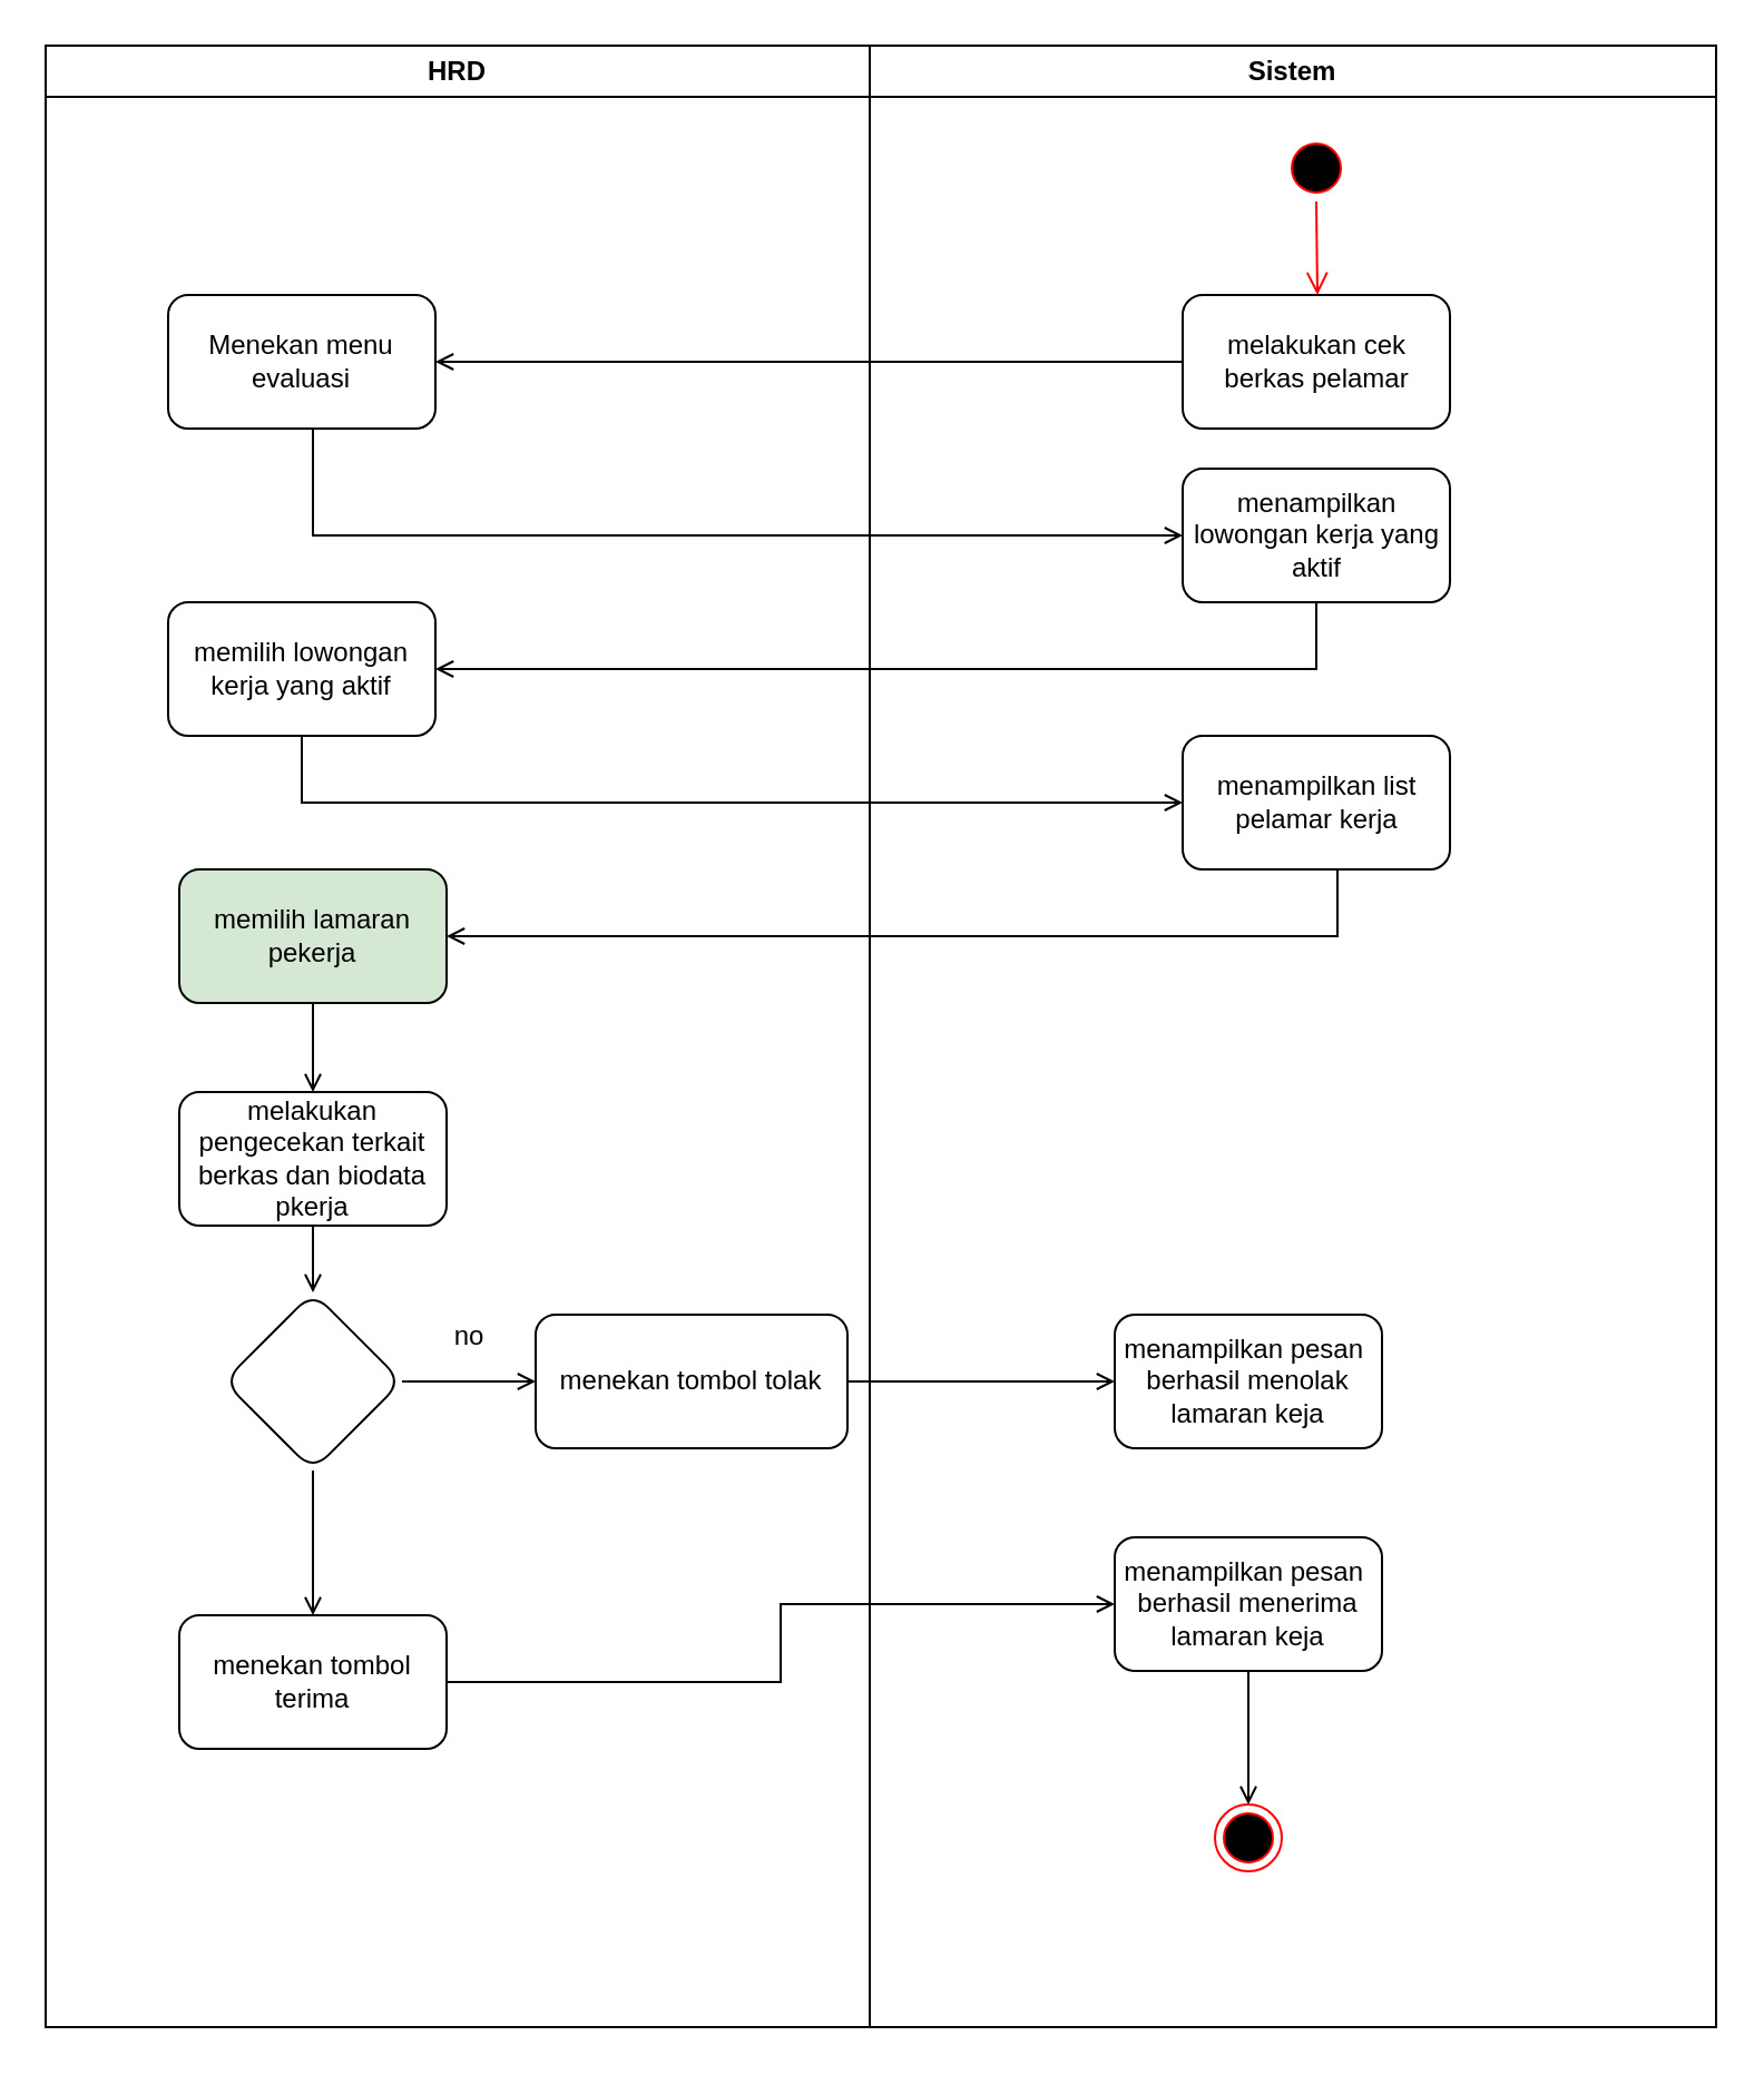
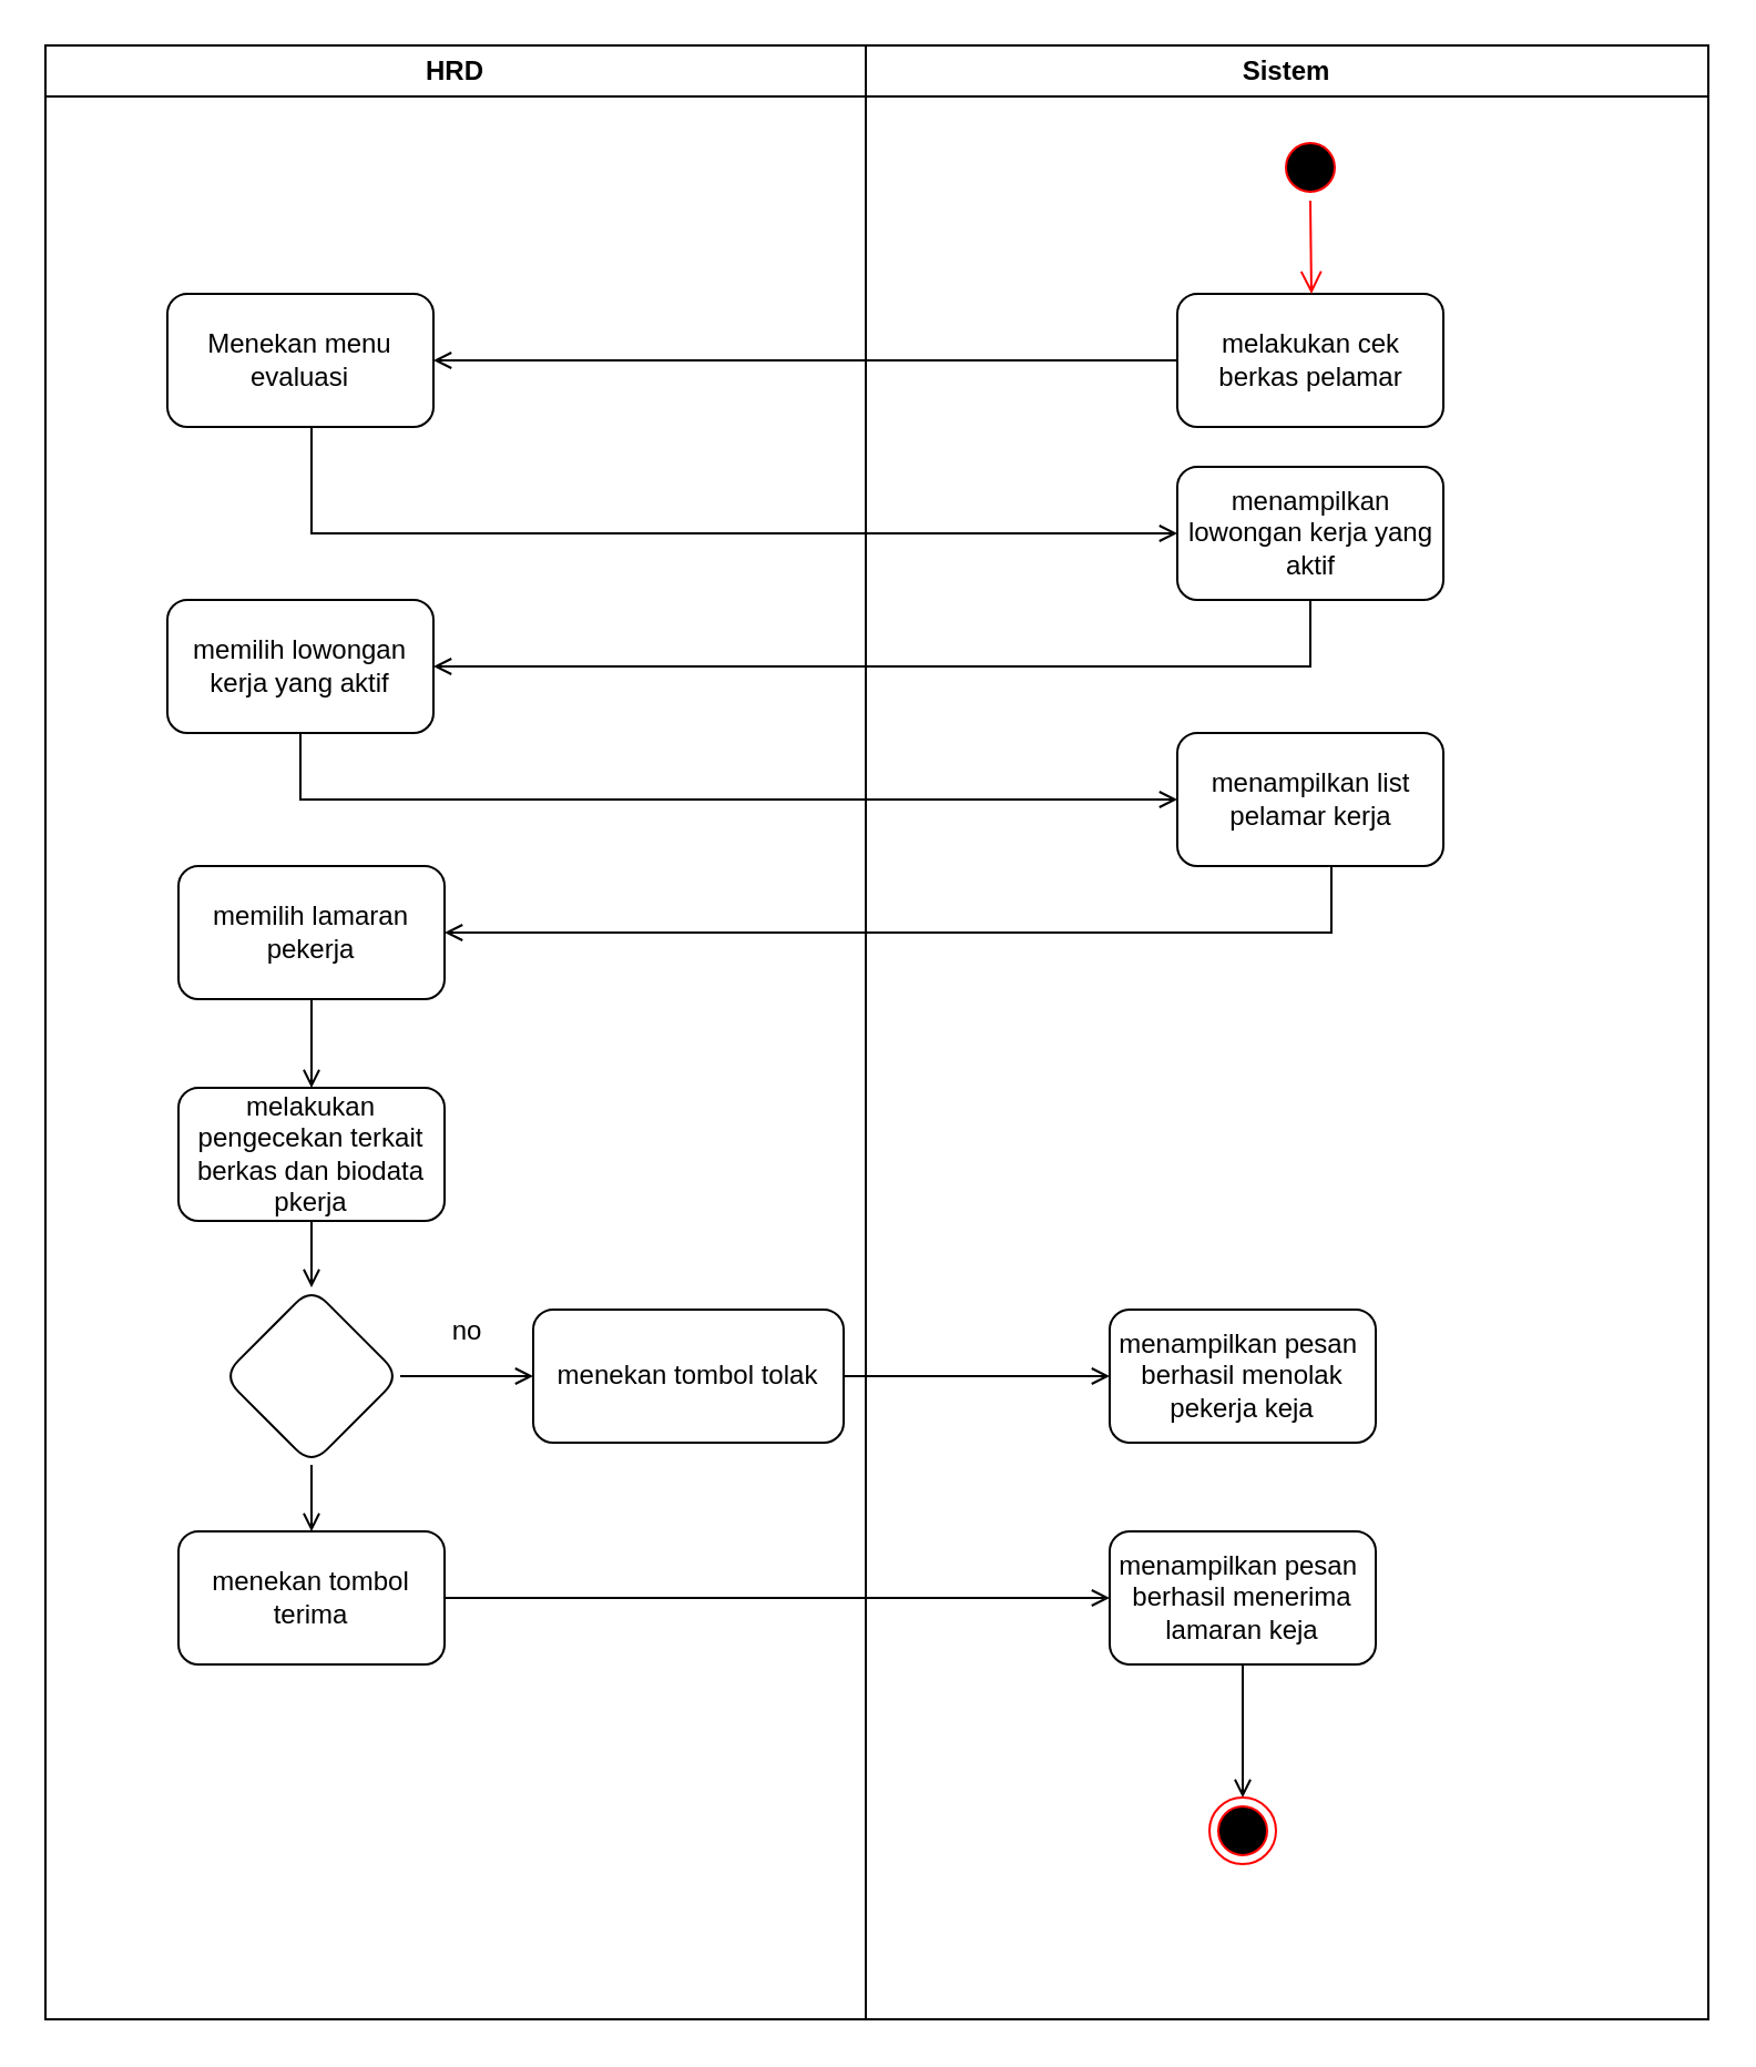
  <mxCell id="0" />
  <mxCell id="1" parent="0" />
  <mxCell id="2" value="HRD" style="swimlane;whiteSpace=wrap;startSize=23;" parent="1" vertex="1"><mxGeometry x="20" y="20" width="370" height="890" as="geometry" /></mxCell>
  <mxCell id="3" value="Menekan menu evaluasi" style="rounded=1;whiteSpace=wrap;html=1;" parent="2" vertex="1"><mxGeometry x="55" y="112" width="120" height="60" as="geometry" /></mxCell>
  <mxCell id="4" value="memilih lowongan kerja yang aktif" style="whiteSpace=wrap;html=1;rounded=1;" parent="2" vertex="1"><mxGeometry x="55" y="250" width="120" height="60" as="geometry" /></mxCell>
  <mxCell id="5" value="" style="edgeStyle=orthogonalEdgeStyle;rounded=0;orthogonalLoop=1;jettySize=auto;html=1;endArrow=open;endFill=0;" parent="2" source="6" target="8" edge="1"><mxGeometry relative="1" as="geometry" /></mxCell>
- <mxCell id="6" value="memilih lamaran pekerja" style="whiteSpace=wrap;html=1;rounded=1;fillColor=#d5e8d4;" parent="2" vertex="1"><mxGeometry x="60" y="370" width="120" height="60" as="geometry" /></mxCell>
+ <mxCell id="6" value="memilih lamaran pekerja" style="whiteSpace=wrap;html=1;rounded=1;" parent="2" vertex="1"><mxGeometry x="60" y="370" width="120" height="60" as="geometry" /></mxCell>
  <mxCell id="7" value="" style="edgeStyle=orthogonalEdgeStyle;rounded=0;orthogonalLoop=1;jettySize=auto;html=1;endArrow=open;endFill=0;" parent="2" source="8" target="11" edge="1"><mxGeometry relative="1" as="geometry" /></mxCell>
  <mxCell id="8" value="melakukan pengecekan terkait berkas dan biodata pkerja" style="whiteSpace=wrap;html=1;rounded=1;" parent="2" vertex="1"><mxGeometry x="60" y="470" width="120" height="60" as="geometry" /></mxCell>
  <mxCell id="9" value="" style="edgeStyle=orthogonalEdgeStyle;rounded=0;orthogonalLoop=1;jettySize=auto;html=1;endArrow=open;endFill=0;" parent="2" source="11" target="12" edge="1"><mxGeometry relative="1" as="geometry" /></mxCell>
  <mxCell id="10" value="" style="edgeStyle=orthogonalEdgeStyle;rounded=0;orthogonalLoop=1;jettySize=auto;html=1;endArrow=open;endFill=0;" parent="2" source="11" target="13" edge="1"><mxGeometry relative="1" as="geometry" /></mxCell>
  <mxCell id="11" value="" style="rhombus;whiteSpace=wrap;html=1;rounded=1;" parent="2" vertex="1"><mxGeometry x="80" y="560" width="80" height="80" as="geometry" /></mxCell>
  <mxCell id="12" value="menekan tombol tolak" style="whiteSpace=wrap;html=1;rounded=1;" parent="2" vertex="1"><mxGeometry x="220" y="570" width="140" height="60" as="geometry" /></mxCell>
- <mxCell id="13" value="menekan tombol terima" style="whiteSpace=wrap;html=1;rounded=1;" parent="2" vertex="1"><mxGeometry x="60" y="705" width="120" height="60" as="geometry" /></mxCell>
+ <mxCell id="13" value="menekan tombol terima" style="whiteSpace=wrap;html=1;rounded=1;" parent="2" vertex="1"><mxGeometry x="60" y="670" width="120" height="60" as="geometry" /></mxCell>
  <mxCell id="14" value="Sistem" style="swimlane;whiteSpace=wrap" parent="1" vertex="1"><mxGeometry x="390" y="20" width="380" height="890" as="geometry" /></mxCell>
  <mxCell id="15" value="melakukan cek berkas pelamar" style="whiteSpace=wrap;html=1;fillColor=rgb(255, 255, 255);strokeColor=rgb(0, 0, 0);fontColor=rgb(0, 0, 0);rounded=1;" parent="14" vertex="1"><mxGeometry x="140.5" y="112" width="120" height="60" as="geometry" /></mxCell>
  <mxCell id="16" value="" style="ellipse;shape=startState;fillColor=#000000;strokeColor=#ff0000;" parent="14" vertex="1"><mxGeometry x="185.5" y="40" width="30" height="30" as="geometry" /></mxCell>
  <mxCell id="17" value="" style="edgeStyle=elbowEdgeStyle;elbow=horizontal;verticalAlign=bottom;endArrow=open;endSize=8;strokeColor=#FF0000;endFill=1;rounded=0;entryX=0.5;entryY=0;entryDx=0;entryDy=0;" parent="14" source="16" target="15" edge="1"><mxGeometry x="-270" y="40" as="geometry"><mxPoint x="-254.833" y="110" as="targetPoint" /></mxGeometry></mxCell>
  <mxCell id="18" value="menampilkan lowongan kerja yang aktif" style="whiteSpace=wrap;html=1;rounded=1;" parent="14" vertex="1"><mxGeometry x="140.5" y="190" width="120" height="60" as="geometry" /></mxCell>
  <mxCell id="19" value="menampilkan list pelamar kerja" style="whiteSpace=wrap;html=1;rounded=1;" parent="14" vertex="1"><mxGeometry x="140.5" y="310" width="120" height="60" as="geometry" /></mxCell>
- <mxCell id="20" value="menampilkan pesan&amp;nbsp;&lt;br&gt;berhasil menolak lamaran keja" style="whiteSpace=wrap;html=1;rounded=1;" parent="14" vertex="1"><mxGeometry x="110" y="570" width="120" height="60" as="geometry" /></mxCell>
+ <mxCell id="20" value="menampilkan pesan&amp;nbsp;&lt;br&gt;berhasil menolak pekerja keja" style="whiteSpace=wrap;html=1;rounded=1;" parent="14" vertex="1"><mxGeometry x="110" y="570" width="120" height="60" as="geometry" /></mxCell>
  <mxCell id="21" style="edgeStyle=orthogonalEdgeStyle;rounded=0;orthogonalLoop=1;jettySize=auto;html=1;entryX=0.5;entryY=0;entryDx=0;entryDy=0;endArrow=open;endFill=0;" parent="14" source="22" target="23" edge="1"><mxGeometry relative="1" as="geometry" /></mxCell>
  <mxCell id="22" value="menampilkan pesan&amp;nbsp;&lt;br style=&quot;border-color: var(--border-color);&quot;&gt;berhasil menerima lamaran keja" style="whiteSpace=wrap;html=1;rounded=1;" parent="14" vertex="1"><mxGeometry x="110" y="670" width="120" height="60" as="geometry" /></mxCell>
  <mxCell id="23" value="" style="ellipse;html=1;shape=endState;fillColor=#000000;strokeColor=#ff0000;" parent="14" vertex="1"><mxGeometry x="155" y="790" width="30" height="30" as="geometry" /></mxCell>
  <mxCell id="24" style="edgeStyle=orthogonalEdgeStyle;rounded=0;orthogonalLoop=1;jettySize=auto;html=1;entryX=1;entryY=0.5;entryDx=0;entryDy=0;endArrow=open;endFill=0;" parent="1" source="15" target="3" edge="1"><mxGeometry relative="1" as="geometry" /></mxCell>
  <mxCell id="25" value="" style="edgeStyle=orthogonalEdgeStyle;rounded=0;orthogonalLoop=1;jettySize=auto;html=1;endArrow=open;endFill=0;" parent="1" source="3" target="18" edge="1"><mxGeometry relative="1" as="geometry"><Array as="points"><mxPoint x="140" y="240" /></Array></mxGeometry></mxCell>
  <mxCell id="26" value="" style="edgeStyle=orthogonalEdgeStyle;rounded=0;orthogonalLoop=1;jettySize=auto;html=1;endArrow=open;endFill=0;" parent="1" source="18" target="4" edge="1"><mxGeometry relative="1" as="geometry"><Array as="points"><mxPoint x="591" y="300" /></Array></mxGeometry></mxCell>
  <mxCell id="27" value="" style="edgeStyle=orthogonalEdgeStyle;rounded=0;orthogonalLoop=1;jettySize=auto;html=1;endArrow=open;endFill=0;" parent="1" source="4" target="19" edge="1"><mxGeometry relative="1" as="geometry"><Array as="points"><mxPoint x="135" y="360" /></Array></mxGeometry></mxCell>
  <mxCell id="28" value="" style="edgeStyle=orthogonalEdgeStyle;rounded=0;orthogonalLoop=1;jettySize=auto;html=1;endArrow=open;endFill=0;" parent="1" source="19" target="6" edge="1"><mxGeometry relative="1" as="geometry"><Array as="points"><mxPoint x="600" y="420" /></Array></mxGeometry></mxCell>
  <mxCell id="29" value="" style="edgeStyle=orthogonalEdgeStyle;rounded=0;orthogonalLoop=1;jettySize=auto;html=1;endArrow=open;endFill=0;" parent="1" source="12" target="20" edge="1"><mxGeometry relative="1" as="geometry" /></mxCell>
  <mxCell id="30" value="no" style="text;html=1;align=center;verticalAlign=middle;resizable=0;points=[];autosize=1;strokeColor=none;fillColor=none;" parent="1" vertex="1"><mxGeometry x="190" y="585" width="40" height="30" as="geometry" /></mxCell>
  <mxCell id="31" value="" style="edgeStyle=orthogonalEdgeStyle;rounded=0;orthogonalLoop=1;jettySize=auto;html=1;endArrow=open;endFill=0;" parent="1" source="13" target="22" edge="1"><mxGeometry relative="1" as="geometry" /></mxCell>
